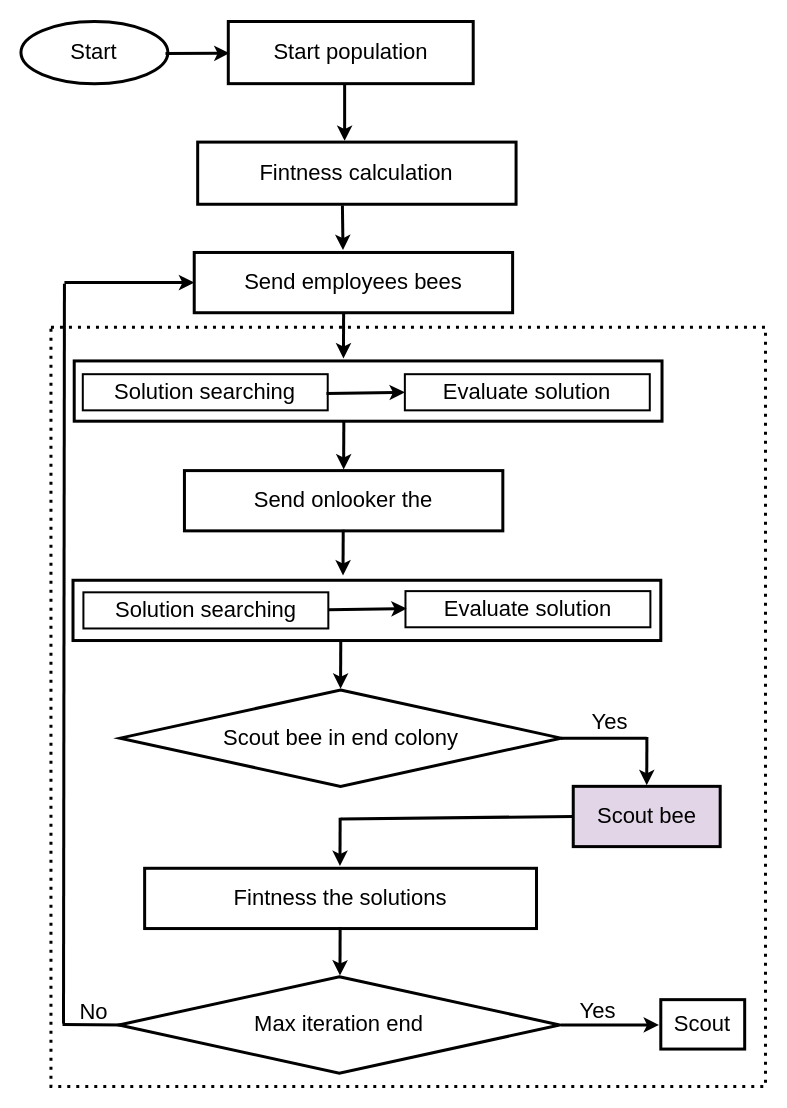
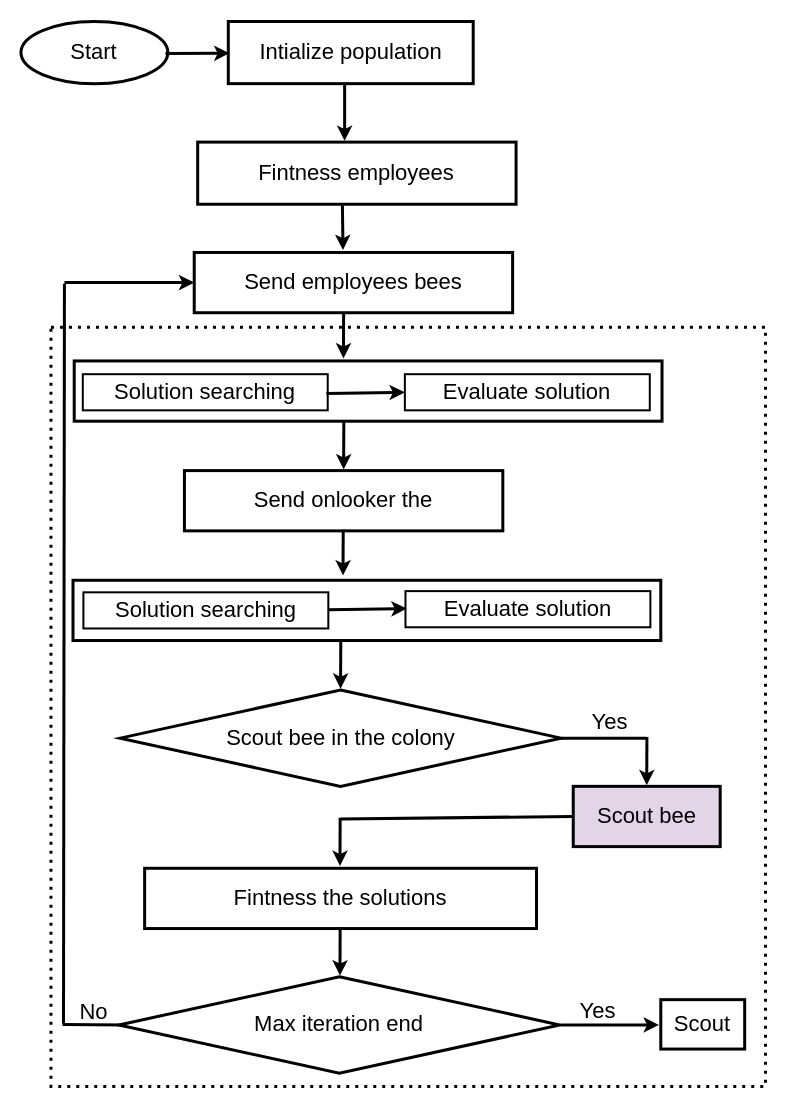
  <mxCell id="0" />
  <mxCell id="1" parent="0" />
  <mxCell id="2" value="" style="rounded=0;whiteSpace=wrap;html=1;fontSize=22;fillColor=none;strokeWidth=3;dashed=1;dashPattern=1 2;" vertex="1" parent="1"><mxGeometry x="50.458" y="326.693" width="714.542" height="759.23" as="geometry" /></mxCell>
  <mxCell id="3" value="&lt;font style=&quot;font-size: 22px&quot;&gt;Start&lt;/font&gt;" style="ellipse;whiteSpace=wrap;html=1;strokeWidth=3;" vertex="1" parent="1"><mxGeometry x="20.45" y="20.997" width="146.95" height="62.165" as="geometry" /></mxCell>
- <mxCell id="4" value="Start population" style="rounded=0;whiteSpace=wrap;html=1;fontSize=22;strokeWidth=3;" vertex="1" parent="1"><mxGeometry x="227.794" y="21" width="244.917" height="62.165" as="geometry" /></mxCell>
+ <mxCell id="4" value="Intialize population" style="rounded=0;whiteSpace=wrap;html=1;fontSize=22;strokeWidth=3;" vertex="1" parent="1"><mxGeometry x="227.794" y="21" width="244.917" height="62.165" as="geometry" /></mxCell>
  <mxCell id="5" value="" style="endArrow=classic;html=1;exitX=1;exitY=0.5;exitDx=0;exitDy=0;strokeWidth=3;" edge="1" parent="1"><mxGeometry x="14" y="10" width="50" height="50" as="geometry"><mxPoint x="165" y="53" as="sourcePoint" /><mxPoint x="229.019" y="52.704" as="targetPoint" /></mxGeometry></mxCell>
  <mxCell id="6" value="" style="endArrow=none;html=1;strokeWidth=3;fontSize=22;" edge="1" parent="1"><mxGeometry x="13.94" y="-13.36" width="50" height="50" as="geometry"><mxPoint x="62" y="1024" as="sourcePoint" /><mxPoint x="123.644" y="1024.607" as="targetPoint" /></mxGeometry></mxCell>
  <mxCell id="7" value="" style="endArrow=classic;html=1;strokeWidth=3;" edge="1" parent="1"><mxGeometry x="98.496" y="80.868" width="61.229" height="62.165" as="geometry"><mxPoint x="344.13" y="83.165" as="sourcePoint" /><mxPoint x="344.13" y="140.357" as="targetPoint" /></mxGeometry></mxCell>
- <mxCell id="8" value="Fintness calculation" style="rounded=0;whiteSpace=wrap;html=1;fontSize=22;strokeWidth=3;" vertex="1" parent="1"><mxGeometry x="197.18" y="141.6" width="318.392" height="62.165" as="geometry" /></mxCell>
+ <mxCell id="8" value="Fintness employees" style="rounded=0;whiteSpace=wrap;html=1;fontSize=22;strokeWidth=3;" vertex="1" parent="1"><mxGeometry x="197.18" y="141.6" width="318.392" height="62.165" as="geometry" /></mxCell>
  <mxCell id="9" value="" style="endArrow=classic;html=1;strokeWidth=3;entryX=0.458;entryY=0;entryDx=0;entryDy=0;entryPerimeter=0;" edge="1" parent="1"><mxGeometry x="107.297" y="298.821" width="61.229" height="60.256" as="geometry"><mxPoint x="343.132" y="309.821" as="sourcePoint" /><mxPoint x="342.936" y="358.026" as="targetPoint" /></mxGeometry></mxCell>
  <mxCell id="10" value="Send employees bees" style="rounded=0;whiteSpace=wrap;html=1;fontSize=22;strokeWidth=3;" vertex="1" parent="1"><mxGeometry x="193.733" y="251.975" width="318.391" height="60.256" as="geometry" /></mxCell>
  <mxCell id="11" value="" style="rounded=0;whiteSpace=wrap;html=1;fontSize=22;strokeWidth=3;" vertex="1" parent="1"><mxGeometry x="73.725" y="360.437" width="587.798" height="60.256" as="geometry" /></mxCell>
  <mxCell id="12" value="" style="endArrow=classic;html=1;strokeWidth=3;entryX=0;entryY=0.5;entryDx=0;entryDy=0;entryPerimeter=0;" edge="1" parent="1" target="14"><mxGeometry x="97.5" y="192.77" width="50" height="50" as="geometry"><mxPoint x="325.988" y="392.975" as="sourcePoint" /><mxPoint x="399.463" y="391.77" as="targetPoint" /></mxGeometry></mxCell>
  <mxCell id="13" value="Solution searching" style="rounded=0;whiteSpace=wrap;html=1;strokeWidth=2;fillColor=none;fontSize=22;" vertex="1" parent="1"><mxGeometry x="82.297" y="373.693" width="244.916" height="36.154" as="geometry" /></mxCell>
  <mxCell id="14" value="Evaluate solution" style="rounded=0;whiteSpace=wrap;html=1;strokeWidth=2;fillColor=none;fontSize=22;" vertex="1" parent="1"><mxGeometry x="404.361" y="373.693" width="244.916" height="36.154" as="geometry" /></mxCell>
  <mxCell id="15" value="" style="endArrow=classic;html=1;strokeWidth=3;entryX=0.458;entryY=0;entryDx=0;entryDy=0;entryPerimeter=0;" edge="1" parent="1"><mxGeometry x="107.493" y="409.693" width="61.229" height="60.256" as="geometry"><mxPoint x="343.328" y="420.693" as="sourcePoint" /><mxPoint x="343.132" y="468.898" as="targetPoint" /></mxGeometry></mxCell>
  <mxCell id="16" value="Send onlooker the" style="rounded=0;whiteSpace=wrap;html=1;fontSize=22;strokeWidth=3;" vertex="1" parent="1"><mxGeometry x="183.937" y="470.103" width="318.391" height="60.256" as="geometry" /></mxCell>
  <mxCell id="17" value="" style="endArrow=classic;html=1;strokeWidth=3;entryX=0.458;entryY=0;entryDx=0;entryDy=0;entryPerimeter=0;" edge="1" parent="1"><mxGeometry x="106.88" y="515.744" width="61.229" height="60.256" as="geometry"><mxPoint x="342.716" y="529.154" as="sourcePoint" /><mxPoint x="342.52" y="574.949" as="targetPoint" /></mxGeometry></mxCell>
  <mxCell id="18" value="" style="endArrow=classic;html=1;strokeWidth=3;entryX=0.458;entryY=0;entryDx=0;entryDy=0;entryPerimeter=0;" edge="1" parent="1"><mxGeometry x="106.88" y="193.975" width="61.229" height="60.256" as="geometry"><mxPoint x="341.908" y="204.975" as="sourcePoint" /><mxPoint x="342.52" y="249.565" as="targetPoint" /></mxGeometry></mxCell>
  <mxCell id="19" value="" style="endArrow=classic;html=1;strokeWidth=3;fontSize=22;entryX=0;entryY=0.5;entryDx=0;entryDy=0;" edge="1" parent="1" target="10"><mxGeometry x="97.5" y="192.77" width="50" height="50" as="geometry"><mxPoint x="63.928" y="282.103" as="sourcePoint" /><mxPoint x="122.708" y="226.667" as="targetPoint" /></mxGeometry></mxCell>
  <mxCell id="20" value="" style="rounded=0;whiteSpace=wrap;html=1;fontSize=22;strokeWidth=3;" vertex="1" parent="1"><mxGeometry x="72.5" y="579.77" width="587.798" height="60.256" as="geometry" /></mxCell>
  <mxCell id="21" value="Solution searching" style="rounded=0;whiteSpace=wrap;html=1;strokeWidth=2;fillColor=none;fontSize=22;" vertex="1" parent="1"><mxGeometry x="82.909" y="591.821" width="244.916" height="36.154" as="geometry" /></mxCell>
  <mxCell id="22" value="Evaluate solution" style="rounded=0;whiteSpace=wrap;html=1;strokeWidth=2;fillColor=none;fontSize=22;" vertex="1" parent="1"><mxGeometry x="404.973" y="590.616" width="244.916" height="36.154" as="geometry" /></mxCell>
  <mxCell id="23" value="" style="endArrow=classic;html=1;strokeWidth=3;entryX=0;entryY=0.5;entryDx=0;entryDy=0;entryPerimeter=0;" edge="1" parent="1"><mxGeometry x="97.5" y="580.821" width="61.229" height="60.256" as="geometry"><mxPoint x="327.825" y="609.295" as="sourcePoint" /><mxPoint x="406.198" y="608.09" as="targetPoint" /></mxGeometry></mxCell>
- <mxCell id="24" value="Scout bee in end colony" style="rhombus;whiteSpace=wrap;html=1;strokeWidth=3;fillColor=none;fontSize=22;" vertex="1" parent="1"><mxGeometry x="119.646" y="689.436" width="440.849" height="96.41" as="geometry" /></mxCell>
+ <mxCell id="24" value="Scout bee in the colony" style="rhombus;whiteSpace=wrap;html=1;strokeWidth=3;fillColor=none;fontSize=22;" vertex="1" parent="1"><mxGeometry x="119.646" y="689.436" width="440.849" height="96.41" as="geometry" /></mxCell>
  <mxCell id="25" value="" style="endArrow=classic;html=1;strokeWidth=3;entryX=0.458;entryY=0;entryDx=0;entryDy=0;entryPerimeter=0;" edge="1" parent="1"><mxGeometry x="104.431" y="629.026" width="61.229" height="60.256" as="geometry"><mxPoint x="340.267" y="640.026" as="sourcePoint" /><mxPoint x="340.071" y="688.231" as="targetPoint" /></mxGeometry></mxCell>
  <mxCell id="26" value="Yes" style="text;html=1;strokeColor=none;fillColor=none;align=center;verticalAlign=middle;whiteSpace=wrap;rounded=0;fontSize=22;" vertex="1" parent="1"><mxGeometry x="584.987" y="709.923" width="48.983" height="24.103" as="geometry" /></mxCell>
  <mxCell id="27" value="" style="endArrow=none;html=1;strokeWidth=3;fontSize=22;entryX=1;entryY=0.5;entryDx=0;entryDy=0;" edge="1" parent="1" target="24"><mxGeometry x="97.5" y="568.77" width="50" height="50" as="geometry"><mxPoint x="646.216" y="737.641" as="sourcePoint" /><mxPoint x="438.037" y="758.129" as="targetPoint" /></mxGeometry></mxCell>
  <mxCell id="28" value="Fintness the solutions" style="rounded=0;whiteSpace=wrap;html=1;fontSize=22;strokeWidth=3;" vertex="1" parent="1"><mxGeometry x="144.138" y="867.795" width="391.866" height="60.256" as="geometry" /></mxCell>
  <mxCell id="29" value="Scout bee" style="rounded=0;whiteSpace=wrap;html=1;fontSize=22;strokeWidth=3;fillColor=#e1d5e7;" vertex="1" parent="1"><mxGeometry x="572.741" y="785.846" width="146.95" height="60.256" as="geometry" /></mxCell>
  <mxCell id="30" value="" style="endArrow=classic;html=1;strokeWidth=3;entryX=0.458;entryY=0;entryDx=0;entryDy=0;entryPerimeter=0;" edge="1" parent="1"><mxGeometry x="410.576" y="725.436" width="61.229" height="60.256" as="geometry"><mxPoint x="646.412" y="736.436" as="sourcePoint" /><mxPoint x="646.216" y="784.641" as="targetPoint" /></mxGeometry></mxCell>
  <mxCell id="31" value="" style="endArrow=none;html=1;strokeWidth=3;fontSize=22;entryX=0;entryY=0.5;entryDx=0;entryDy=0;" edge="1" parent="1" target="29"><mxGeometry x="97.5" y="568.77" width="50" height="50" as="geometry"><mxPoint x="340.071" y="818.385" as="sourcePoint" /><mxPoint x="438.037" y="806.334" as="targetPoint" /></mxGeometry></mxCell>
  <mxCell id="32" value="" style="endArrow=classic;html=1;strokeWidth=3;entryX=0.458;entryY=0;entryDx=0;entryDy=0;entryPerimeter=0;" edge="1" parent="1"><mxGeometry x="103.819" y="806.18" width="61.229" height="60.256" as="geometry"><mxPoint x="339.654" y="817.18" as="sourcePoint" /><mxPoint x="339.458" y="865.385" as="targetPoint" /></mxGeometry></mxCell>
  <mxCell id="33" value="Max iteration end" style="rhombus;whiteSpace=wrap;html=1;strokeWidth=3;fillColor=none;fontSize=22;" vertex="1" parent="1"><mxGeometry x="118.422" y="976.257" width="440.849" height="96.41" as="geometry" /></mxCell>
  <mxCell id="34" value="" style="endArrow=classic;html=1;strokeWidth=3;entryX=0.458;entryY=0;entryDx=0;entryDy=0;entryPerimeter=0;" edge="1" parent="1"><mxGeometry x="103.819" y="915.846" width="61.229" height="60.256" as="geometry"><mxPoint x="339.654" y="926.846" as="sourcePoint" /><mxPoint x="339.458" y="975.051" as="targetPoint" /></mxGeometry></mxCell>
  <mxCell id="35" value="" style="endArrow=classic;html=1;strokeWidth=3;" edge="1" parent="1"><mxGeometry x="324.856" y="1013.462" width="61.229" height="60.256" as="geometry"><mxPoint x="560.691" y="1024.462" as="sourcePoint" /><mxPoint x="658.462" y="1024.462" as="targetPoint" /></mxGeometry></mxCell>
  <mxCell id="36" value="Yes" style="text;html=1;strokeColor=none;fillColor=none;align=center;verticalAlign=middle;whiteSpace=wrap;rounded=0;fontSize=22;" vertex="1" parent="1"><mxGeometry x="572.741" y="999.154" width="48.983" height="24.103" as="geometry" /></mxCell>
  <mxCell id="37" value="Scout" style="rounded=0;whiteSpace=wrap;html=1;strokeWidth=3;fillColor=none;fontSize=22;" vertex="1" parent="1"><mxGeometry x="660.298" y="999.154" width="83.884" height="49.41" as="geometry" /></mxCell>
  <mxCell id="38" value="No" style="text;html=1;strokeColor=none;fillColor=none;align=center;verticalAlign=middle;whiteSpace=wrap;rounded=0;fontSize=22;" vertex="1" parent="1"><mxGeometry x="69.439" y="1000.359" width="48.983" height="24.103" as="geometry" /></mxCell>
  <mxCell id="39" value="" style="endArrow=none;html=1;strokeWidth=3;fontSize=22;" edge="1" parent="1"><mxGeometry x="97.5" y="568.77" width="50" height="50" as="geometry"><mxPoint x="63" y="1023" as="sourcePoint" /><mxPoint x="63.928" y="283.308" as="targetPoint" /></mxGeometry></mxCell>
